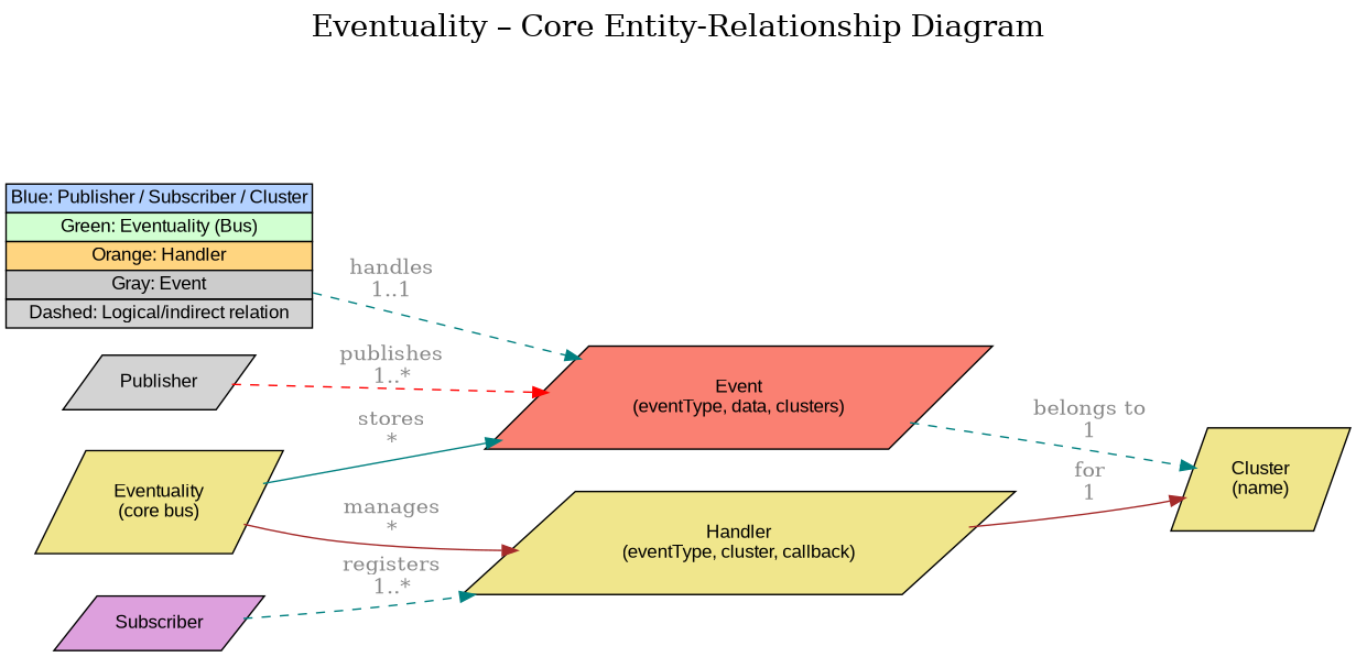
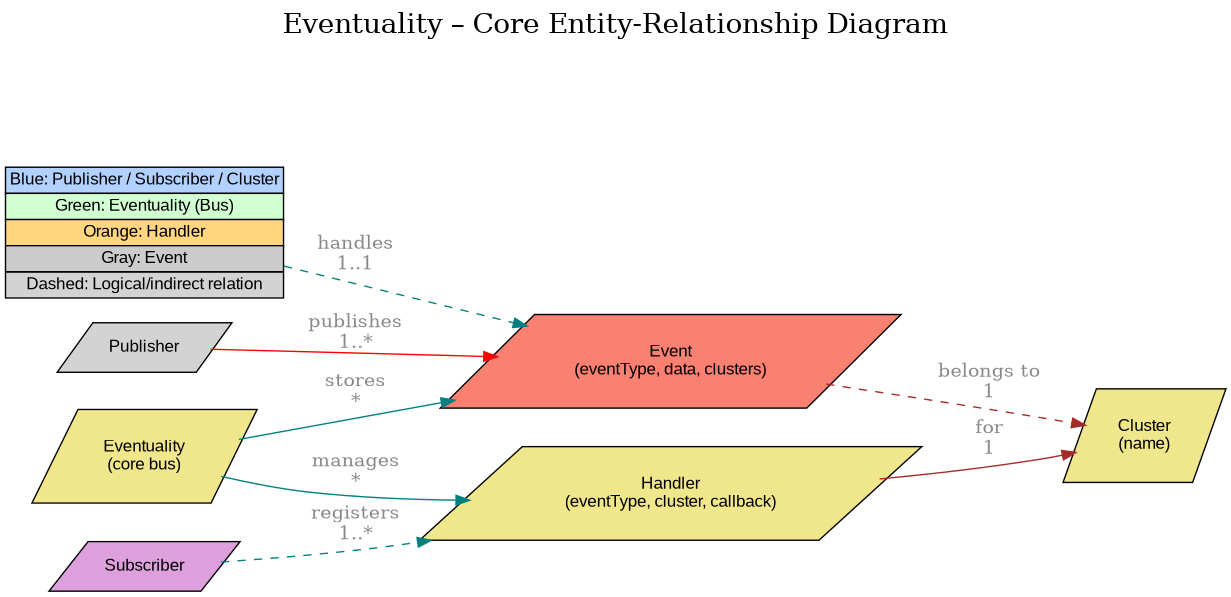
  digraph {
    fontsize=20
    label="Eventuality – Core Entity-Relationship Diagram"
    labelloc=top
    rankdir=LR
    node [fontname=Arial fontsize=12 shape=parallelogram style=filled fillcolor=khaki]
    edge [color=teal fontcolor="#888888"]
    spacer [height=0.01 shape=box style=invis width=0.01 fillcolor=""]
    n2 [label=<         <TABLE BORDER="0" CELLBORDER="1" CELLSPACING="0" CELLPADDING="2">             <TR><TD BGCOLOR="#B3D1FF">Blue: Publisher / Subscriber / Cluster</TD></TR>             <TR><TD BGCOLOR="#D1FFD1">Green: Eventuality (Bus)</TD></TR>             <TR><TD BGCOLOR="#FFD580">Orange: Handler</TD></TR>             <TR><TD BGCOLOR="#CCCCCC">Gray: Event</TD></TR>             <TR><TD>Dashed: Logical/indirect relation</TD></TR>         </TABLE>     > margin=0 shape=none fillcolor=""]
    n3 [fillcolor=salmon label="Event\n(eventType, data, clusters)"]
    n4 [label="Eventuality\n(core bus)"]
    n5 [label="Handler\n(eventType, cluster, callback)"]
    n6 [label="Cluster\n(name)"]
    n7 [fillcolor=plum label=Subscriber]
    n8 [fillcolor=lightgrey label=Publisher]
    subgraph sub_1 {
      rank=min
      spacer
      n2
    }
    spacer -> n2 [style=invis color="" fontcolor=""]
    n2 -> n3 [label="handles\n1..1" style=dashed]
-   n3 -> n6 [label="belongs to\n1" style=dashed]
+   n3 -> n6 [color=brown label="belongs to\n1" style=dashed]
    n4 -> n3 [label="stores\n*"]
-   n4 -> n5 [color=brown label="manages\n*"]
+   n4 -> n5 [label="manages\n*"]
    n5 -> n6 [color=brown label="for\n1"]
    n7 -> n5 [label="registers\n1..*" style=dashed]
-   n8 -> n3 [color=red label="publishes\n1..*" style=dashed]
+   n8 -> n3 [color=red label="publishes\n1..*"]
  }
